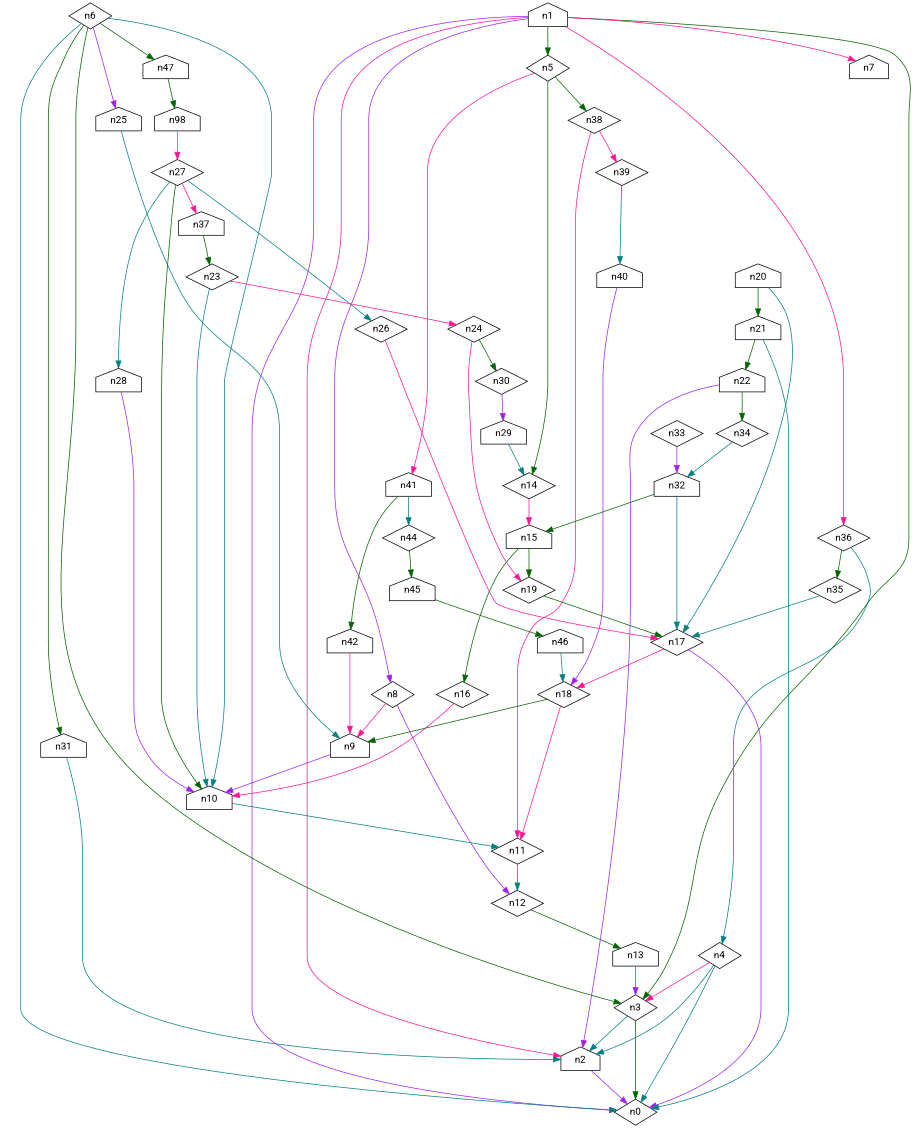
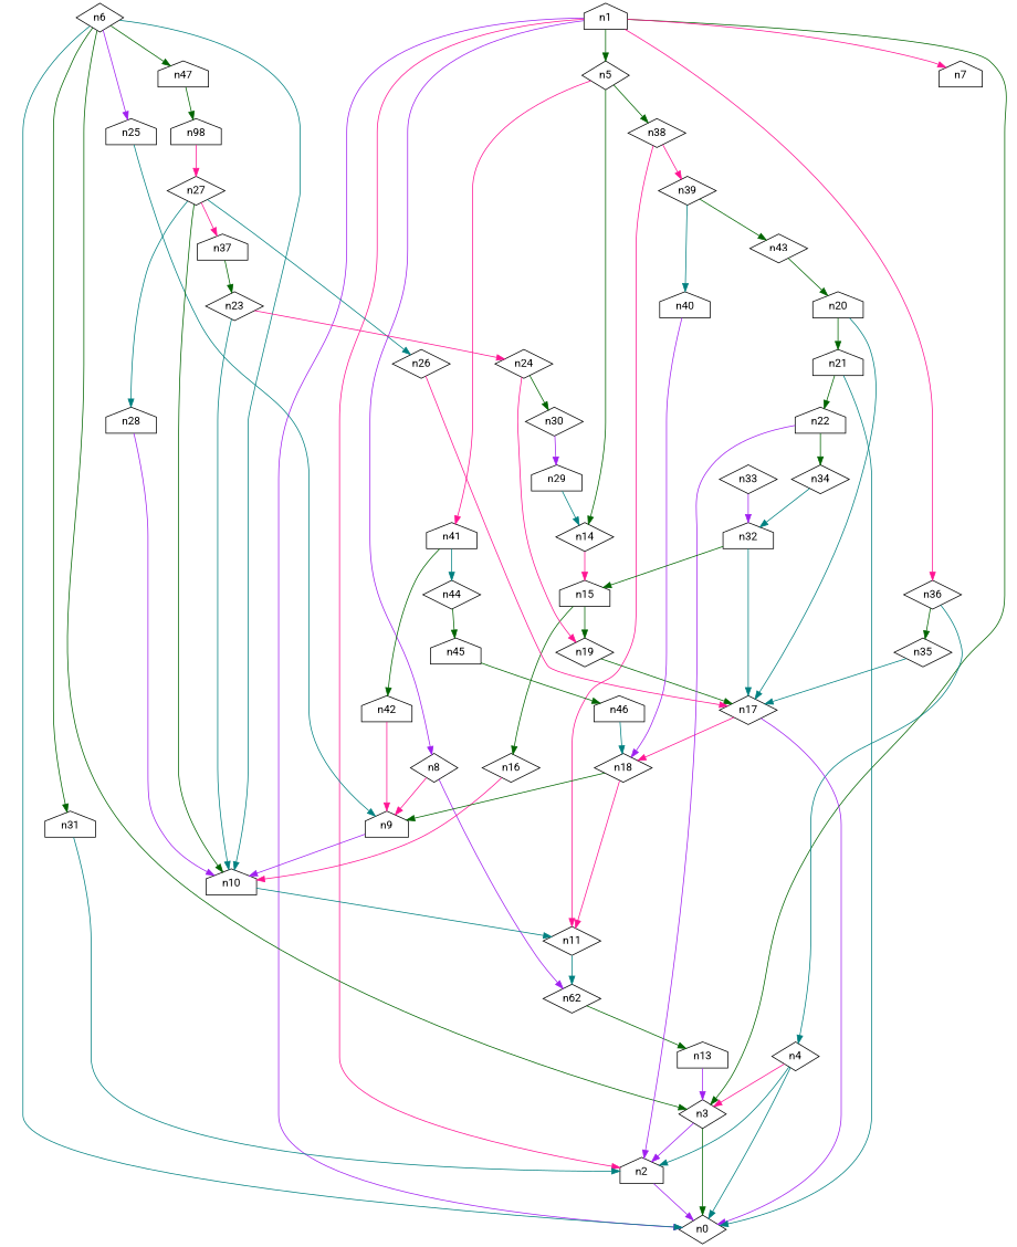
  digraph {
    fontname=Roboto
    node [fontname=Roboto shape=diamond]
    edge [color=darkgreen fontname=Roboto]
    n1 [shape=house]
    n0
    n2 [shape=house]
    n3
    n5
    n7 [shape=house]
    n8
    n36
    n4
    n14
    n38
    n41 [shape=house]
    n9 [shape=house]
-   n12
+   n12 [label=n62]
    n35
    n15 [shape=house]
    n11
    n39
    n42 [shape=house]
    n44
    n6
    n10 [shape=house]
    n25 [shape=house]
    n31 [shape=house]
    n47 [shape=house]
    n13 [shape=house]
    n17
    n16
    n19
    n40 [shape=house]
+   n43
    n45 [shape=house]
    n48 [label=n98 shape=house]
    n27
    n18
    n20 [shape=house]
    n21 [shape=house]
    n22 [shape=house]
    n34
    n32 [shape=house]
    n33
    n23
    n24
    n30
    n29 [shape=house]
    n26
    n28 [shape=house]
    n37 [shape=house]
    n46 [shape=house]
    n1 -> n0 [color=purple]
    n1 -> n2 [color=deeppink]
    n1 -> n3
    n1 -> n5
    n1 -> n7 [color=deeppink]
    n1 -> n8 [color=purple]
    n1 -> n36 [color=deeppink]
    n2 -> n0 [color=purple]
    n3 -> n0
-   n3 -> n2 [color=teal]
+   n3 -> n2 [color=purple]
    n5 -> n14
    n5 -> n38
    n5 -> n41 [color=deeppink]
    n8 -> n9 [color=deeppink]
    n8 -> n12 [color=purple]
    n36 -> n4 [color=teal]
    n36 -> n35
    n4 -> n0 [color=teal]
    n4 -> n2 [color=teal]
    n4 -> n3 [color=deeppink]
    n14 -> n15 [color=deeppink]
    n38 -> n11 [color=deeppink]
    n38 -> n39 [color=deeppink]
    n41 -> n42
    n41 -> n44 [color=teal]
    n9 -> n10 [color=purple]
    n12 -> n13
    n35 -> n17 [color=teal]
    n15 -> n16
    n15 -> n19
    n11 -> n12 [color=teal]
    n39 -> n40 [color=teal]
+   n39 -> n43
    n42 -> n9 [color=deeppink]
    n44 -> n45
    n6 -> n0 [color=teal]
    n6 -> n3
    n6 -> n10 [color=teal]
    n6 -> n25 [color=purple]
    n6 -> n31
    n6 -> n47
    n10 -> n11 [color=teal]
    n25 -> n9 [color=teal]
    n31 -> n2 [color=teal]
    n47 -> n48
    n13 -> n3 [color=purple]
    n17 -> n0 [color=purple]
    n17 -> n18 [color=deeppink]
    n16 -> n10 [color=deeppink]
    n19 -> n17
    n40 -> n18 [color=purple]
+   n43 -> n20
    n45 -> n46
    n48 -> n27 [color=deeppink]
    n27 -> n10
    n27 -> n26 [color=teal]
    n27 -> n28 [color=teal]
    n27 -> n37 [color=deeppink]
    n18 -> n9
    n18 -> n11 [color=deeppink]
    n20 -> n17 [color=teal]
    n20 -> n21
    n21 -> n0 [color=teal]
    n21 -> n22
    n22 -> n2 [color=purple]
    n22 -> n34
    n34 -> n32 [color=teal]
    n32 -> n15
    n32 -> n17 [color=teal]
    n33 -> n32 [color=purple]
    n23 -> n10 [color=teal]
    n23 -> n24 [color=deeppink]
    n24 -> n19 [color=deeppink]
    n24 -> n30
    n30 -> n29 [color=purple]
    n29 -> n14 [color=teal]
    n26 -> n17 [color=deeppink]
    n28 -> n10 [color=purple]
    n37 -> n23
    n46 -> n18 [color=teal]
  }
